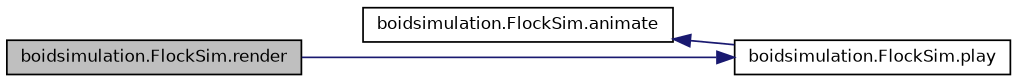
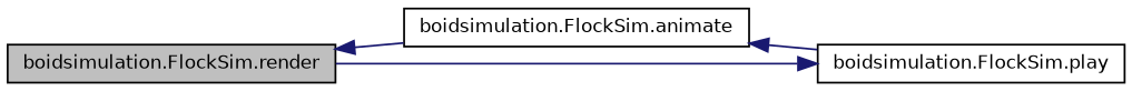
  digraph {
    rankdir=LR
    node [color=black fillcolor=white fontname=Helvetica fontsize=10 shape=record style=filled]
    edge [color=midnightblue dir=back fontname=Helvetica fontsize=10 labelfontname=Helvetica labelfontsize=10 style=solid]
    n1 [fillcolor=grey75 fontcolor=black height=0.2 label="boidsimulation.FlockSim.render" width=0.4]
    n2 [height=0.2 label="boidsimulation.FlockSim.animate" width=0.4]
    n3 [height=0.2 label="boidsimulation.FlockSim.play" width=0.4]
+   n1 -> n2
    n2 -> n3
    n3 -> n1
  }
